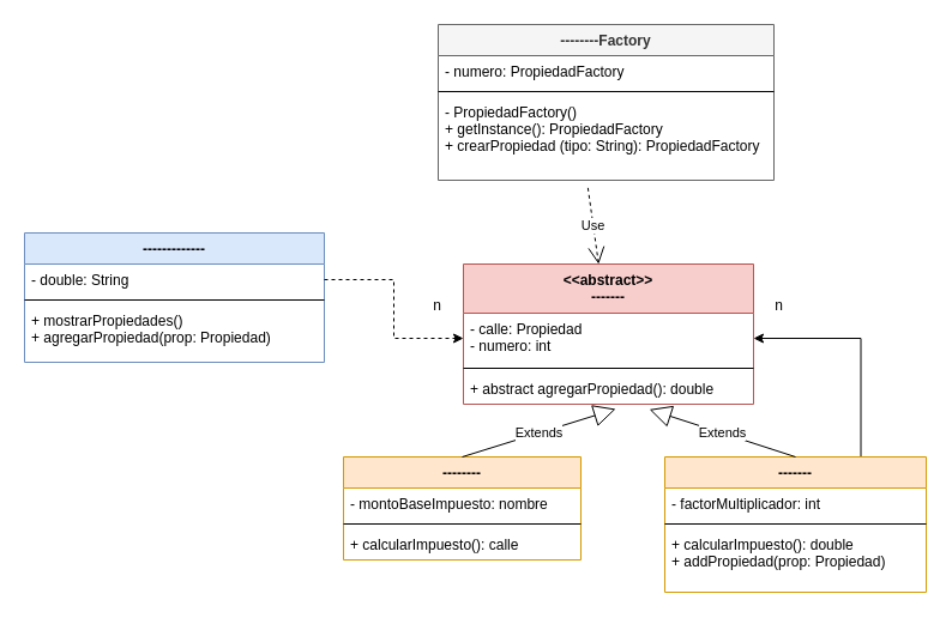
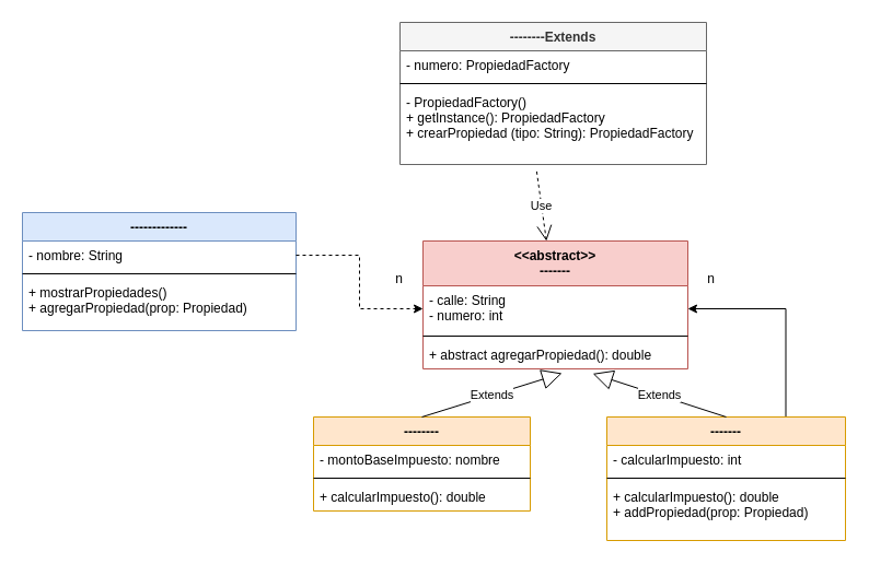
  <mxCell id="0" />
  <mxCell id="1" parent="0" />
- <mxCell id="2" value="--------Factory" style="swimlane;fontStyle=1;align=center;verticalAlign=top;childLayout=stackLayout;horizontal=1;startSize=26;horizontalStack=0;resizeParent=1;resizeParentMax=0;resizeLast=0;collapsible=1;marginBottom=0;fillColor=#f5f5f5;strokeColor=#666666;fontColor=#333333;" parent="1" vertex="1"><mxGeometry x="365" y="20" width="280" height="130" as="geometry" /></mxCell>
+ <mxCell id="2" value="--------Extends" style="swimlane;fontStyle=1;align=center;verticalAlign=top;childLayout=stackLayout;horizontal=1;startSize=26;horizontalStack=0;resizeParent=1;resizeParentMax=0;resizeLast=0;collapsible=1;marginBottom=0;fillColor=#f5f5f5;strokeColor=#666666;fontColor=#333333;" parent="1" vertex="1"><mxGeometry x="365" y="20" width="280" height="130" as="geometry" /></mxCell>
  <mxCell id="3" value="- numero: PropiedadFactory" style="text;strokeColor=none;fillColor=none;align=left;verticalAlign=top;spacingLeft=4;spacingRight=4;overflow=hidden;rotatable=0;points=[[0,0.5],[1,0.5]];portConstraint=eastwest;" parent="2" vertex="1"><mxGeometry y="26" width="280" height="26" as="geometry" /></mxCell>
  <mxCell id="4" value="" style="line;strokeWidth=1;fillColor=none;align=left;verticalAlign=middle;spacingTop=-1;spacingLeft=3;spacingRight=3;rotatable=0;labelPosition=right;points=[];portConstraint=eastwest;" parent="2" vertex="1"><mxGeometry y="52" width="280" height="8" as="geometry" /></mxCell>
  <mxCell id="5" value="- PropiedadFactory()&#10;+ getInstance(): PropiedadFactory&#10;+ crearPropiedad (tipo: String): PropiedadFactory" style="text;strokeColor=none;fillColor=none;align=left;verticalAlign=top;spacingLeft=4;spacingRight=4;overflow=hidden;rotatable=0;points=[[0,0.5],[1,0.5]];portConstraint=eastwest;" parent="2" vertex="1"><mxGeometry y="60" width="280" height="70" as="geometry" /></mxCell>
  <mxCell id="6" value="&lt;&lt;abstract&gt;&gt;&#10;-------" style="swimlane;fontStyle=1;align=center;verticalAlign=top;childLayout=stackLayout;horizontal=1;startSize=41;horizontalStack=0;resizeParent=1;resizeParentMax=0;resizeLast=0;collapsible=1;marginBottom=0;fillColor=#f8cecc;strokeColor=#b85450;" parent="1" vertex="1"><mxGeometry x="386" y="220" width="242" height="117" as="geometry" /></mxCell>
- <mxCell id="7" value="- calle: Propiedad&#10;- numero: int" style="text;strokeColor=none;fillColor=none;align=left;verticalAlign=top;spacingLeft=4;spacingRight=4;overflow=hidden;rotatable=0;points=[[0,0.5],[1,0.5]];portConstraint=eastwest;" parent="6" vertex="1"><mxGeometry y="41" width="242" height="42" as="geometry" /></mxCell>
+ <mxCell id="7" value="- calle: String&#10;- numero: int" style="text;strokeColor=none;fillColor=none;align=left;verticalAlign=top;spacingLeft=4;spacingRight=4;overflow=hidden;rotatable=0;points=[[0,0.5],[1,0.5]];portConstraint=eastwest;" parent="6" vertex="1"><mxGeometry y="41" width="242" height="42" as="geometry" /></mxCell>
  <mxCell id="8" value="" style="line;strokeWidth=1;fillColor=none;align=left;verticalAlign=middle;spacingTop=-1;spacingLeft=3;spacingRight=3;rotatable=0;labelPosition=right;points=[];portConstraint=eastwest;" parent="6" vertex="1"><mxGeometry y="83" width="242" height="8" as="geometry" /></mxCell>
  <mxCell id="9" value="+ abstract agregarPropiedad(): double" style="text;strokeColor=none;fillColor=none;align=left;verticalAlign=top;spacingLeft=4;spacingRight=4;overflow=hidden;rotatable=0;points=[[0,0.5],[1,0.5]];portConstraint=eastwest;" parent="6" vertex="1"><mxGeometry y="91" width="242" height="26" as="geometry" /></mxCell>
  <mxCell id="10" value="-------------" style="swimlane;fontStyle=1;align=center;verticalAlign=top;childLayout=stackLayout;horizontal=1;startSize=26;horizontalStack=0;resizeParent=1;resizeParentMax=0;resizeLast=0;collapsible=1;marginBottom=0;fillColor=#dae8fc;strokeColor=#6c8ebf;" parent="1" vertex="1"><mxGeometry x="20" y="194" width="250" height="108" as="geometry" /></mxCell>
- <mxCell id="11" value="- double: String" style="text;strokeColor=none;fillColor=none;align=left;verticalAlign=top;spacingLeft=4;spacingRight=4;overflow=hidden;rotatable=0;points=[[0,0.5],[1,0.5]];portConstraint=eastwest;" parent="10" vertex="1"><mxGeometry y="26" width="250" height="26" as="geometry" /></mxCell>
+ <mxCell id="11" value="- nombre: String" style="text;strokeColor=none;fillColor=none;align=left;verticalAlign=top;spacingLeft=4;spacingRight=4;overflow=hidden;rotatable=0;points=[[0,0.5],[1,0.5]];portConstraint=eastwest;" parent="10" vertex="1"><mxGeometry y="26" width="250" height="26" as="geometry" /></mxCell>
  <mxCell id="12" value="" style="line;strokeWidth=1;fillColor=none;align=left;verticalAlign=middle;spacingTop=-1;spacingLeft=3;spacingRight=3;rotatable=0;labelPosition=right;points=[];portConstraint=eastwest;" parent="10" vertex="1"><mxGeometry y="52" width="250" height="8" as="geometry" /></mxCell>
  <mxCell id="13" value="+ mostrarPropiedades()&#10;+ agregarPropiedad(prop: Propiedad)" style="text;strokeColor=none;fillColor=none;align=left;verticalAlign=top;spacingLeft=4;spacingRight=4;overflow=hidden;rotatable=0;points=[[0,0.5],[1,0.5]];portConstraint=eastwest;" parent="10" vertex="1"><mxGeometry y="60" width="250" height="48" as="geometry" /></mxCell>
  <mxCell id="14" value="--------" style="swimlane;fontStyle=1;align=center;verticalAlign=top;childLayout=stackLayout;horizontal=1;startSize=26;horizontalStack=0;resizeParent=1;resizeParentMax=0;resizeLast=0;collapsible=1;marginBottom=0;fillColor=#ffe6cc;strokeColor=#d79b00;" parent="1" vertex="1"><mxGeometry x="286" y="381" width="198" height="86" as="geometry" /></mxCell>
  <mxCell id="15" value="- montoBaseImpuesto: nombre" style="text;strokeColor=none;fillColor=none;align=left;verticalAlign=top;spacingLeft=4;spacingRight=4;overflow=hidden;rotatable=0;points=[[0,0.5],[1,0.5]];portConstraint=eastwest;" parent="14" vertex="1"><mxGeometry y="26" width="198" height="26" as="geometry" /></mxCell>
  <mxCell id="16" value="" style="line;strokeWidth=1;fillColor=none;align=left;verticalAlign=middle;spacingTop=-1;spacingLeft=3;spacingRight=3;rotatable=0;labelPosition=right;points=[];portConstraint=eastwest;" parent="14" vertex="1"><mxGeometry y="52" width="198" height="8" as="geometry" /></mxCell>
- <mxCell id="17" value="+ calcularImpuesto(): calle" style="text;strokeColor=none;fillColor=none;align=left;verticalAlign=top;spacingLeft=4;spacingRight=4;overflow=hidden;rotatable=0;points=[[0,0.5],[1,0.5]];portConstraint=eastwest;" parent="14" vertex="1"><mxGeometry y="60" width="198" height="26" as="geometry" /></mxCell>
+ <mxCell id="17" value="+ calcularImpuesto(): double" style="text;strokeColor=none;fillColor=none;align=left;verticalAlign=top;spacingLeft=4;spacingRight=4;overflow=hidden;rotatable=0;points=[[0,0.5],[1,0.5]];portConstraint=eastwest;" parent="14" vertex="1"><mxGeometry y="60" width="198" height="26" as="geometry" /></mxCell>
  <mxCell id="18" style="edgeStyle=orthogonalEdgeStyle;rounded=0;orthogonalLoop=1;jettySize=auto;html=1;exitX=0.75;exitY=0;exitDx=0;exitDy=0;entryX=1;entryY=0.5;entryDx=0;entryDy=0;" parent="1" source="19" target="7" edge="1"><mxGeometry relative="1" as="geometry" /></mxCell>
  <mxCell id="19" value="-------" style="swimlane;fontStyle=1;align=center;verticalAlign=top;childLayout=stackLayout;horizontal=1;startSize=26;horizontalStack=0;resizeParent=1;resizeParentMax=0;resizeLast=0;collapsible=1;marginBottom=0;fillColor=#ffe6cc;strokeColor=#d79b00;" parent="1" vertex="1"><mxGeometry x="554" y="381" width="218" height="113" as="geometry" /></mxCell>
- <mxCell id="20" value="- factorMultiplicador: int" style="text;strokeColor=none;fillColor=none;align=left;verticalAlign=top;spacingLeft=4;spacingRight=4;overflow=hidden;rotatable=0;points=[[0,0.5],[1,0.5]];portConstraint=eastwest;" parent="19" vertex="1"><mxGeometry y="26" width="218" height="26" as="geometry" /></mxCell>
+ <mxCell id="20" value="- calcularImpuesto: int" style="text;strokeColor=none;fillColor=none;align=left;verticalAlign=top;spacingLeft=4;spacingRight=4;overflow=hidden;rotatable=0;points=[[0,0.5],[1,0.5]];portConstraint=eastwest;" parent="19" vertex="1"><mxGeometry y="26" width="218" height="26" as="geometry" /></mxCell>
  <mxCell id="21" value="" style="line;strokeWidth=1;fillColor=none;align=left;verticalAlign=middle;spacingTop=-1;spacingLeft=3;spacingRight=3;rotatable=0;labelPosition=right;points=[];portConstraint=eastwest;" parent="19" vertex="1"><mxGeometry y="52" width="218" height="8" as="geometry" /></mxCell>
  <mxCell id="22" value="+ calcularImpuesto(): double&#10;+ addPropiedad(prop: Propiedad)" style="text;strokeColor=none;fillColor=none;align=left;verticalAlign=top;spacingLeft=4;spacingRight=4;overflow=hidden;rotatable=0;points=[[0,0.5],[1,0.5]];portConstraint=eastwest;" parent="19" vertex="1"><mxGeometry y="60" width="218" height="53" as="geometry" /></mxCell>
  <mxCell id="23" style="edgeStyle=orthogonalEdgeStyle;rounded=0;orthogonalLoop=1;jettySize=auto;html=1;exitX=1;exitY=0.5;exitDx=0;exitDy=0;dashed=1;" parent="1" source="11" target="7" edge="1"><mxGeometry relative="1" as="geometry" /></mxCell>
  <mxCell id="24" value="Use" style="endArrow=open;endSize=12;dashed=1;html=1;rounded=0;exitX=0.446;exitY=1.091;exitDx=0;exitDy=0;exitPerimeter=0;" parent="1" source="5" target="6" edge="1"><mxGeometry width="160" relative="1" as="geometry"><mxPoint x="374" y="316" as="sourcePoint" /><mxPoint x="534" y="316" as="targetPoint" /></mxGeometry></mxCell>
  <mxCell id="25" value="Extends" style="endArrow=block;endSize=16;endFill=0;html=1;rounded=0;exitX=0.5;exitY=0;exitDx=0;exitDy=0;entryX=0.525;entryY=1.154;entryDx=0;entryDy=0;entryPerimeter=0;" parent="1" source="14" target="9" edge="1"><mxGeometry width="160" relative="1" as="geometry"><mxPoint x="374" y="316" as="sourcePoint" /><mxPoint x="534" y="316" as="targetPoint" /></mxGeometry></mxCell>
  <mxCell id="26" value="Extends" style="endArrow=block;endSize=16;endFill=0;html=1;rounded=0;exitX=0.5;exitY=0;exitDx=0;exitDy=0;entryX=0.641;entryY=1.168;entryDx=0;entryDy=0;entryPerimeter=0;" parent="1" source="19" target="9" edge="1"><mxGeometry width="160" relative="1" as="geometry"><mxPoint x="394" y="460" as="sourcePoint" /><mxPoint x="520" y="343.004" as="targetPoint" /></mxGeometry></mxCell>
  <mxCell id="27" value="n" style="text;html=1;align=center;verticalAlign=middle;resizable=0;points=[];autosize=1;strokeColor=none;fillColor=none;" parent="1" vertex="1"><mxGeometry x="640" y="246" width="17" height="17" as="geometry" /></mxCell>
  <mxCell id="28" value="n" style="text;html=1;align=center;verticalAlign=middle;resizable=0;points=[];autosize=1;strokeColor=none;fillColor=none;" parent="1" vertex="1"><mxGeometry x="355" y="246" width="17" height="17" as="geometry" /></mxCell>
